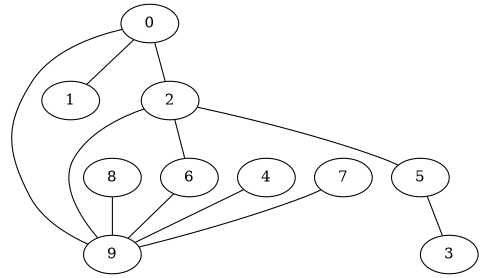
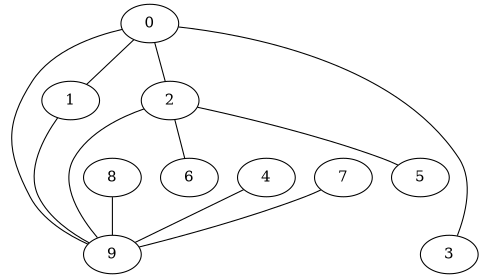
  graph {
    0
    1
    3
    9
    2
    8
    5
    6
    4
    7
    0 -- 1
-   5 -- 3
+   0 -- 3
    0 -- 9
    0 -- 2
    2 -- 9
    2 -- 5
    2 -- 6
    8 -- 9
-   6 -- 9
+   1 -- 9
    4 -- 9
    7 -- 9
  }
